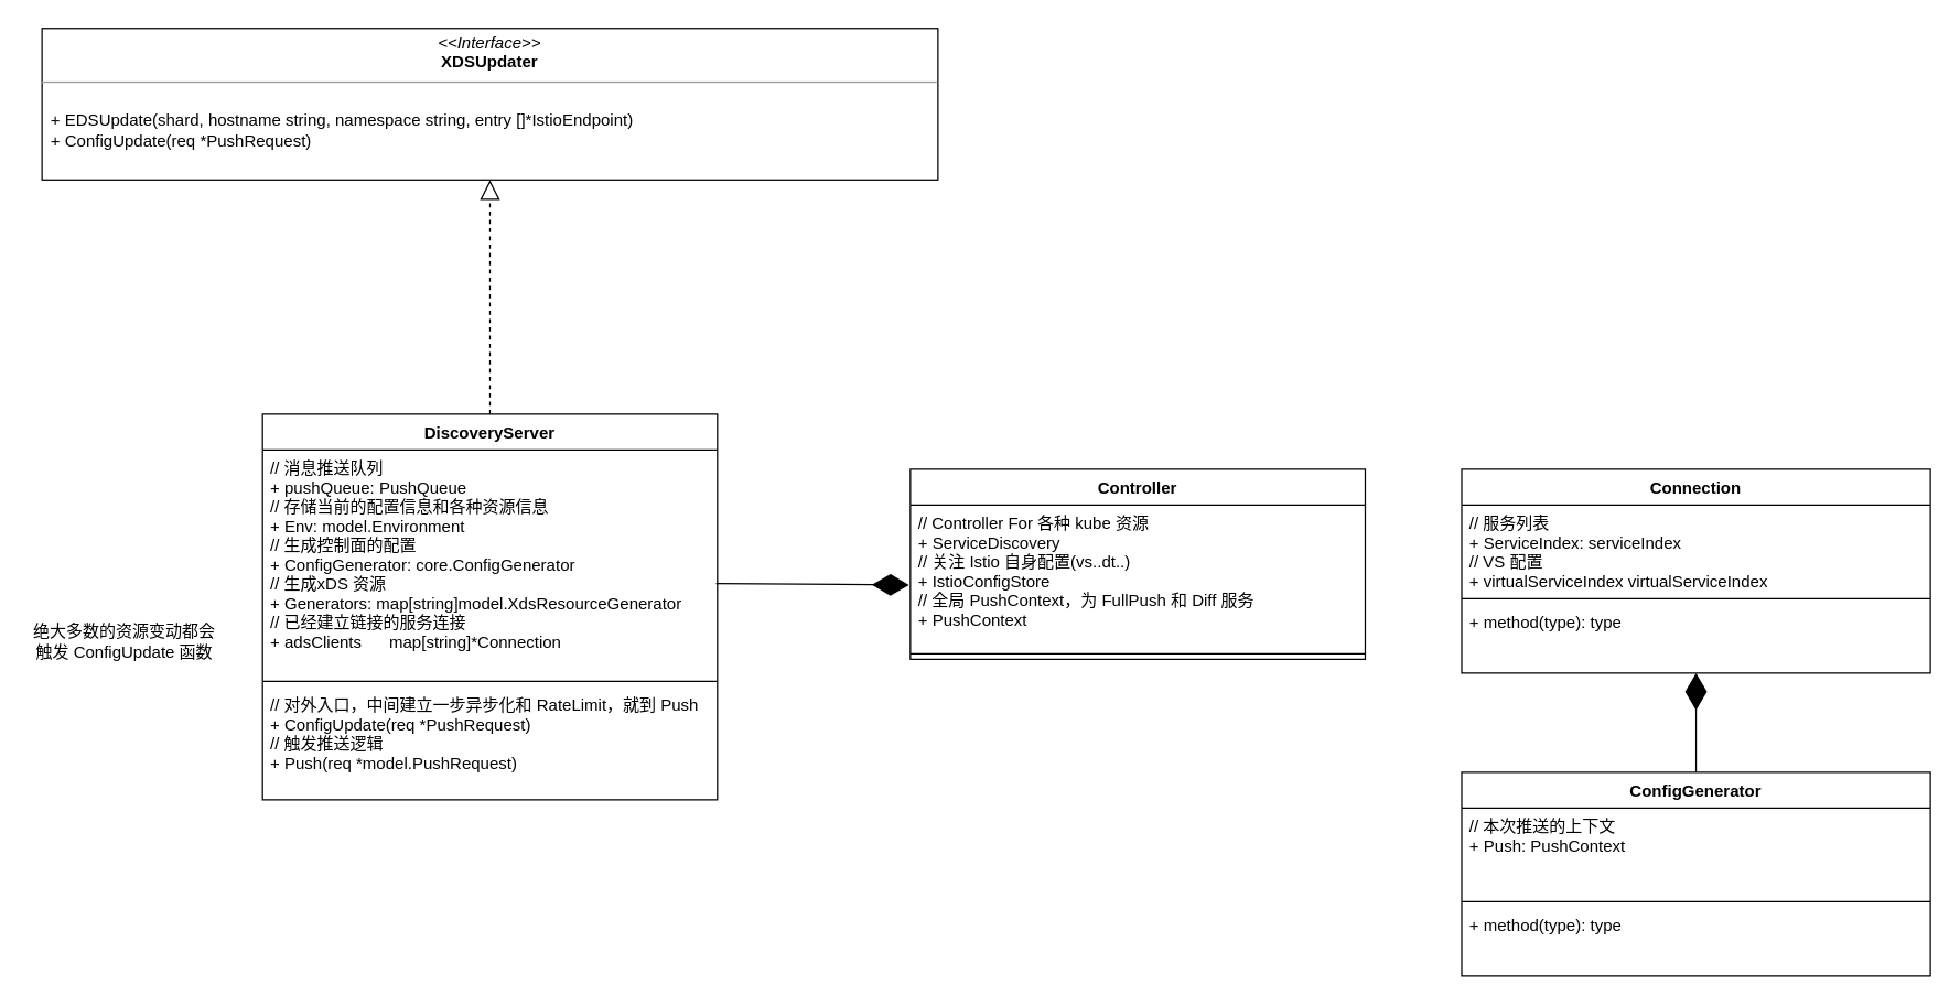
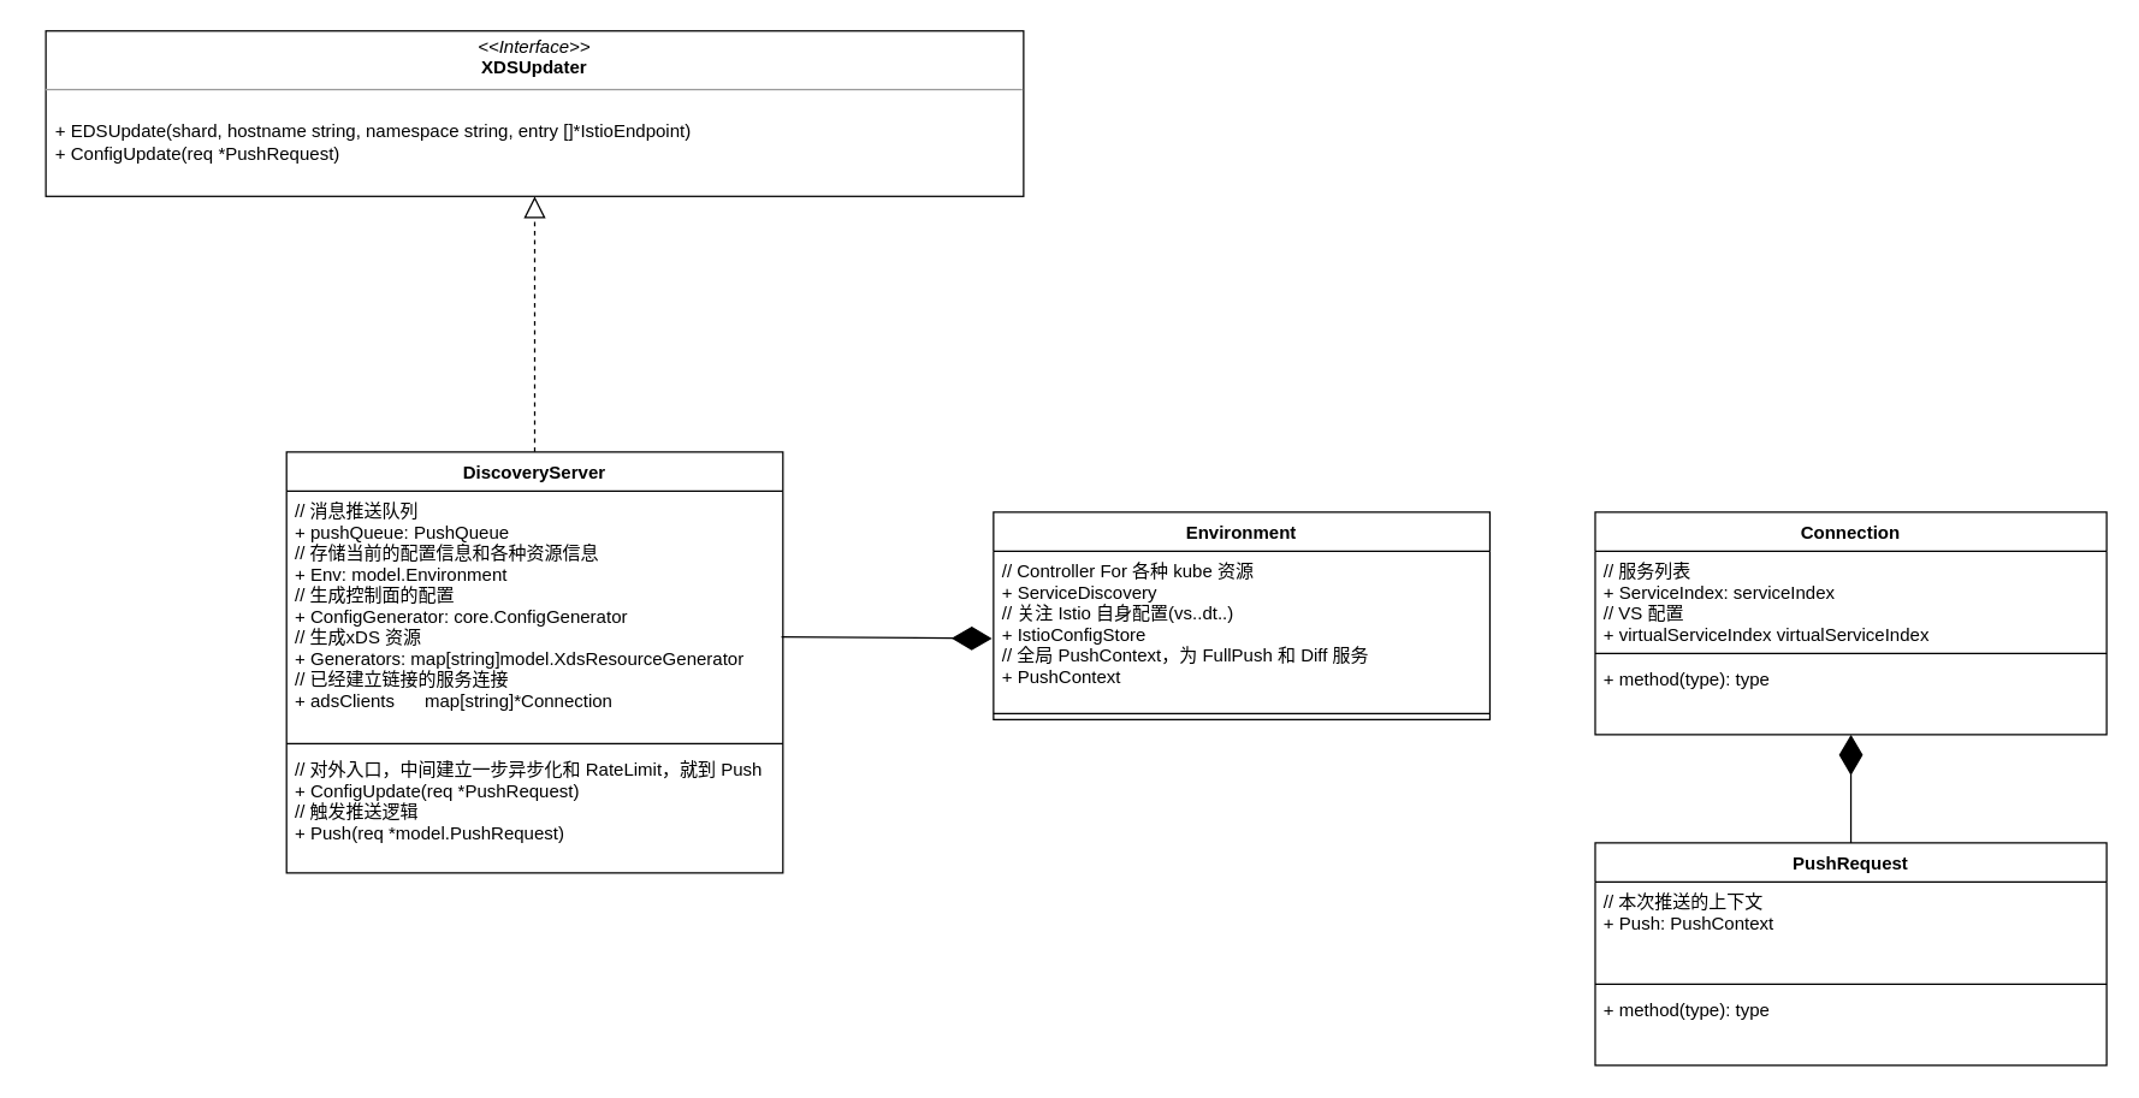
  <mxCell id="0" />
  <mxCell id="1" parent="0" />
  <mxCell id="2" value="DiscoveryServer" style="swimlane;fontStyle=1;align=center;verticalAlign=top;childLayout=stackLayout;horizontal=1;startSize=26;horizontalStack=0;resizeParent=1;resizeParentMax=0;resizeLast=0;collapsible=1;marginBottom=0;" vertex="1" parent="1"><mxGeometry x="190" y="300" width="330" height="280" as="geometry" /></mxCell>
  <mxCell id="3" value="// 消息推送队列&#10;+ pushQueue: PushQueue&#10;// 存储当前的配置信息和各种资源信息&#10;+ Env: model.Environment&#10;// 生成控制面的配置&#10;+ ConfigGenerator: core.ConfigGenerator&#10;// 生成xDS 资源&#10;+ Generators: map[string]model.XdsResourceGenerator&#10;// 已经建立链接的服务连接&#10;+ adsClients      map[string]*Connection" style="text;strokeColor=none;fillColor=none;align=left;verticalAlign=top;spacingLeft=4;spacingRight=4;overflow=hidden;rotatable=0;points=[[0,0.5],[1,0.5]];portConstraint=eastwest;" vertex="1" parent="2"><mxGeometry y="26" width="330" height="164" as="geometry" /></mxCell>
  <mxCell id="4" value="" style="line;strokeWidth=1;fillColor=none;align=left;verticalAlign=middle;spacingTop=-1;spacingLeft=3;spacingRight=3;rotatable=0;labelPosition=right;points=[];portConstraint=eastwest;" vertex="1" parent="2"><mxGeometry y="190" width="330" height="8" as="geometry" /></mxCell>
  <mxCell id="5" value="// 对外入口，中间建立一步异步化和 RateLimit，就到 Push&#10;+ ConfigUpdate(req *PushRequest)&#10;// 触发推送逻辑&#10;+ Push(req *model.PushRequest)" style="text;strokeColor=none;fillColor=none;align=left;verticalAlign=top;spacingLeft=4;spacingRight=4;overflow=hidden;rotatable=0;points=[[0,0.5],[1,0.5]];portConstraint=eastwest;" vertex="1" parent="2"><mxGeometry y="198" width="330" height="82" as="geometry" /></mxCell>
- <mxCell id="6" value="Controller" style="swimlane;fontStyle=1;align=center;verticalAlign=top;childLayout=stackLayout;horizontal=1;startSize=26;horizontalStack=0;resizeParent=1;resizeParentMax=0;resizeLast=0;collapsible=1;marginBottom=0;" vertex="1" parent="1"><mxGeometry x="660" y="340" width="330" height="138" as="geometry" /></mxCell>
+ <mxCell id="6" value="Environment" style="swimlane;fontStyle=1;align=center;verticalAlign=top;childLayout=stackLayout;horizontal=1;startSize=26;horizontalStack=0;resizeParent=1;resizeParentMax=0;resizeLast=0;collapsible=1;marginBottom=0;" vertex="1" parent="1"><mxGeometry x="660" y="340" width="330" height="138" as="geometry" /></mxCell>
  <mxCell id="7" value="// Controller For 各种 kube 资源&#10;+ ServiceDiscovery&#10;// 关注 Istio 自身配置(vs..dt..)&#10;+ IstioConfigStore&#10;// 全局 PushContext，为 FullPush 和 Diff 服务&#10;+ PushContext" style="text;strokeColor=none;fillColor=none;align=left;verticalAlign=top;spacingLeft=4;spacingRight=4;overflow=hidden;rotatable=0;points=[[0,0.5],[1,0.5]];portConstraint=eastwest;" vertex="1" parent="6"><mxGeometry y="26" width="330" height="104" as="geometry" /></mxCell>
  <mxCell id="8" value="" style="line;strokeWidth=1;fillColor=none;align=left;verticalAlign=middle;spacingTop=-1;spacingLeft=3;spacingRight=3;rotatable=0;labelPosition=right;points=[];portConstraint=eastwest;" vertex="1" parent="6"><mxGeometry y="130" width="330" height="8" as="geometry" /></mxCell>
- <mxCell id="9" value="ConfigGenerator" style="swimlane;fontStyle=1;align=center;verticalAlign=top;childLayout=stackLayout;horizontal=1;startSize=26;horizontalStack=0;resizeParent=1;resizeParentMax=0;resizeLast=0;collapsible=1;marginBottom=0;" vertex="1" parent="1"><mxGeometry x="1060" y="560" width="340" height="148" as="geometry" /></mxCell>
+ <mxCell id="9" value="PushRequest" style="swimlane;fontStyle=1;align=center;verticalAlign=top;childLayout=stackLayout;horizontal=1;startSize=26;horizontalStack=0;resizeParent=1;resizeParentMax=0;resizeLast=0;collapsible=1;marginBottom=0;" vertex="1" parent="1"><mxGeometry x="1060" y="560" width="340" height="148" as="geometry" /></mxCell>
  <mxCell id="10" value="// 本次推送的上下文&#10;+ Push: PushContext" style="text;strokeColor=none;fillColor=none;align=left;verticalAlign=top;spacingLeft=4;spacingRight=4;overflow=hidden;rotatable=0;points=[[0,0.5],[1,0.5]];portConstraint=eastwest;" vertex="1" parent="9"><mxGeometry y="26" width="340" height="64" as="geometry" /></mxCell>
  <mxCell id="11" value="" style="line;strokeWidth=1;fillColor=none;align=left;verticalAlign=middle;spacingTop=-1;spacingLeft=3;spacingRight=3;rotatable=0;labelPosition=right;points=[];portConstraint=eastwest;" vertex="1" parent="9"><mxGeometry y="90" width="340" height="8" as="geometry" /></mxCell>
  <mxCell id="12" value="+ method(type): type" style="text;strokeColor=none;fillColor=none;align=left;verticalAlign=top;spacingLeft=4;spacingRight=4;overflow=hidden;rotatable=0;points=[[0,0.5],[1,0.5]];portConstraint=eastwest;" vertex="1" parent="9"><mxGeometry y="98" width="340" height="50" as="geometry" /></mxCell>
  <mxCell id="13" value="Connection" style="swimlane;fontStyle=1;align=center;verticalAlign=top;childLayout=stackLayout;horizontal=1;startSize=26;horizontalStack=0;resizeParent=1;resizeParentMax=0;resizeLast=0;collapsible=1;marginBottom=0;" vertex="1" parent="1"><mxGeometry x="1060" y="340" width="340" height="148" as="geometry" /></mxCell>
  <mxCell id="14" value="// 服务列表&#10;+ ServiceIndex: serviceIndex&#10;// VS 配置&#10;+ virtualServiceIndex virtualServiceIndex" style="text;strokeColor=none;fillColor=none;align=left;verticalAlign=top;spacingLeft=4;spacingRight=4;overflow=hidden;rotatable=0;points=[[0,0.5],[1,0.5]];portConstraint=eastwest;" vertex="1" parent="13"><mxGeometry y="26" width="340" height="64" as="geometry" /></mxCell>
  <mxCell id="15" value="" style="line;strokeWidth=1;fillColor=none;align=left;verticalAlign=middle;spacingTop=-1;spacingLeft=3;spacingRight=3;rotatable=0;labelPosition=right;points=[];portConstraint=eastwest;" vertex="1" parent="13"><mxGeometry y="90" width="340" height="8" as="geometry" /></mxCell>
  <mxCell id="16" value="+ method(type): type" style="text;strokeColor=none;fillColor=none;align=left;verticalAlign=top;spacingLeft=4;spacingRight=4;overflow=hidden;rotatable=0;points=[[0,0.5],[1,0.5]];portConstraint=eastwest;" vertex="1" parent="13"><mxGeometry y="98" width="340" height="50" as="geometry" /></mxCell>
  <mxCell id="17" value="&lt;p style=&quot;margin: 0px ; margin-top: 4px ; text-align: center&quot;&gt;&lt;i&gt;&amp;lt;&amp;lt;Interface&amp;gt;&amp;gt;&lt;/i&gt;&lt;br&gt;&lt;b&gt;XDSUpdater&lt;/b&gt;&lt;/p&gt;&lt;hr size=&quot;1&quot;&gt;&lt;p style=&quot;margin: 0px ; margin-left: 4px&quot;&gt;&amp;nbsp;&lt;/p&gt;&amp;nbsp; + EDSUpdate(shard, hostname string, namespace string, entry []*IstioEndpoint)&lt;br&gt;&amp;nbsp; +&amp;nbsp;ConfigUpdate(req *PushRequest)" style="verticalAlign=top;align=left;overflow=fill;fontSize=12;fontFamily=Helvetica;html=1;" vertex="1" parent="1"><mxGeometry x="30" y="20" width="650" height="110" as="geometry" /></mxCell>
  <mxCell id="18" value="" style="endArrow=block;dashed=1;endFill=0;endSize=12;html=1;entryX=0.5;entryY=1;entryDx=0;entryDy=0;exitX=0.5;exitY=0;exitDx=0;exitDy=0;" edge="1" parent="1" source="2" target="17"><mxGeometry width="160" relative="1" as="geometry"><mxPoint x="-30" y="250" as="sourcePoint" /><mxPoint x="130" y="250" as="targetPoint" /></mxGeometry></mxCell>
- <mxCell id="19" value="绝大多数的资源变动都会触发 ConfigUpdate 函数" style="text;html=1;strokeColor=none;fillColor=none;align=center;verticalAlign=middle;whiteSpace=wrap;rounded=0;" vertex="1" parent="1"><mxGeometry x="20" y="419" width="140" height="91" as="geometry" /></mxCell>
  <mxCell id="20" value="" style="endArrow=diamondThin;endFill=1;endSize=24;html=1;exitX=0.997;exitY=0.591;exitDx=0;exitDy=0;exitPerimeter=0;entryX=-0.003;entryY=0.558;entryDx=0;entryDy=0;entryPerimeter=0;" edge="1" parent="1" source="3" target="7"><mxGeometry width="160" relative="1" as="geometry"><mxPoint x="730" y="430" as="sourcePoint" /><mxPoint x="880" y="410" as="targetPoint" /></mxGeometry></mxCell>
  <mxCell id="21" value="" style="endArrow=diamondThin;endFill=1;endSize=24;html=1;exitX=0.5;exitY=0;exitDx=0;exitDy=0;" edge="1" parent="1" source="9"><mxGeometry width="160" relative="1" as="geometry"><mxPoint x="1230" y="350.004" as="sourcePoint" /><mxPoint x="1230" y="488" as="targetPoint" /></mxGeometry></mxCell>
